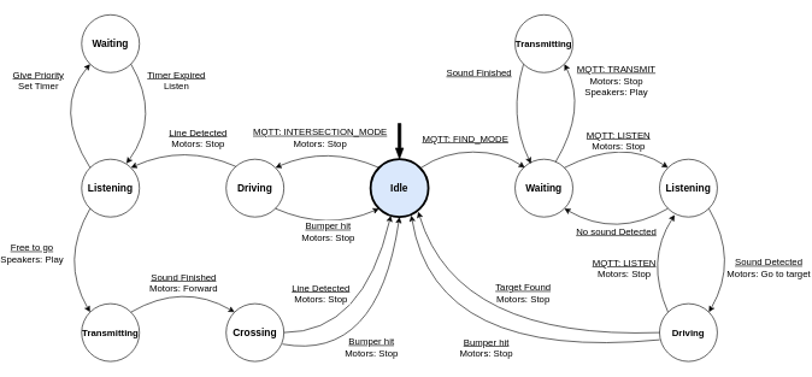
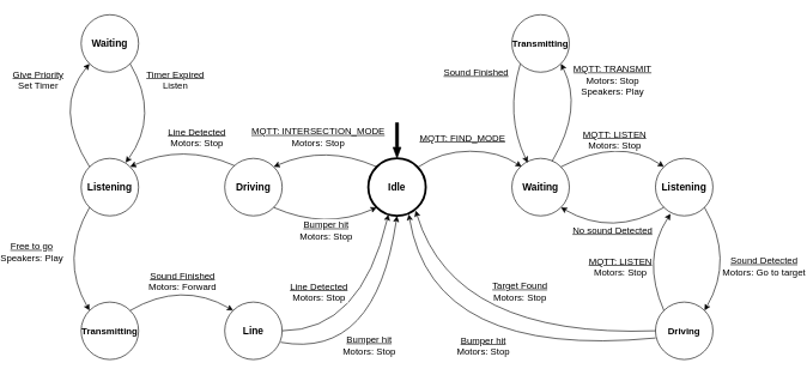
  <mxCell id="0" />
  <mxCell id="1" parent="0" />
  <mxCell id="2" value="Waiting" style="ellipse;whiteSpace=wrap;html=1;fontSize=14;fontStyle=1" parent="1" vertex="1"><mxGeometry x="660" y="220" width="80" height="80" as="geometry" /></mxCell>
  <mxCell id="3" value="Listening" style="ellipse;whiteSpace=wrap;html=1;fontSize=14;fontStyle=1" parent="1" vertex="1"><mxGeometry x="860" y="220" width="80" height="80" as="geometry" /></mxCell>
  <mxCell id="4" value="" style="curved=1;endArrow=classic;html=1;fontSize=14;entryX=0;entryY=0;entryDx=0;entryDy=0;exitX=1;exitY=0;exitDx=0;exitDy=0;" parent="1" source="2" target="3" edge="1" treatAsSingle="0"><mxGeometry width="50" height="50" relative="1" as="geometry"><mxPoint x="750" y="240" as="sourcePoint" /><mxPoint x="860" y="210" as="targetPoint" /><Array as="points"><mxPoint x="810" y="190" /></Array></mxGeometry></mxCell>
  <mxCell id="5" value="&lt;u&gt;MQTT: LISTEN&lt;/u&gt;&lt;br&gt;Motors: Stop" style="edgeLabel;html=1;align=center;verticalAlign=middle;resizable=0;points=[];fontSize=13;" parent="4" vertex="1" connectable="0"><mxGeometry x="0.306" y="1" relative="1" as="geometry"><mxPoint x="-22.15" y="-4.91" as="offset" /></mxGeometry></mxCell>
  <mxCell id="6" value="" style="curved=1;endArrow=classic;html=1;fontSize=14;exitX=1;exitY=1;exitDx=0;exitDy=0;entryX=1;entryY=0;entryDx=0;entryDy=0;" parent="1" source="3" target="22" edge="1" treatAsSingle="0"><mxGeometry width="50" height="50" relative="1" as="geometry"><mxPoint x="1030.004" y="458.284" as="sourcePoint" /><mxPoint x="1030.004" y="601.716" as="targetPoint" /><Array as="points"><mxPoint x="970" y="360" /></Array></mxGeometry></mxCell>
  <mxCell id="7" value="&lt;u&gt;Sound Detected&lt;br&gt;&lt;/u&gt;Motors: Go to target" style="edgeLabel;html=1;align=center;verticalAlign=middle;resizable=0;points=[];fontSize=13;" parent="6" vertex="1" connectable="0"><mxGeometry x="0.264" relative="1" as="geometry"><mxPoint x="51.08" y="-9.05" as="offset" /></mxGeometry></mxCell>
  <mxCell id="8" value="Transmitting" style="ellipse;whiteSpace=wrap;html=1;fontSize=13;fontStyle=1" parent="1" vertex="1"><mxGeometry x="660" y="20" width="80" height="80" as="geometry" /></mxCell>
  <mxCell id="9" value="" style="curved=1;endArrow=classic;html=1;fontSize=14;entryX=1;entryY=1;entryDx=0;entryDy=0;exitX=0.7;exitY=0.05;exitDx=0;exitDy=0;exitPerimeter=0;" parent="1" source="2" target="8" edge="1" treatAsSingle="0"><mxGeometry width="50" height="50" relative="1" as="geometry"><mxPoint x="720" y="210" as="sourcePoint" /><mxPoint x="770" y="80" as="targetPoint" /><Array as="points"><mxPoint x="760" y="150" /></Array></mxGeometry></mxCell>
  <mxCell id="10" value="&lt;u&gt;MQTT: TRANSMIT&lt;/u&gt;&lt;br&gt;Motors: Stop&lt;br&gt;Speakers: Play" style="edgeLabel;html=1;align=center;verticalAlign=middle;resizable=0;points=[];fontSize=13;rotation=0;" parent="9" vertex="1" connectable="0"><mxGeometry x="-0.204" y="-2" relative="1" as="geometry"><mxPoint x="50.59" y="-61.43" as="offset" /></mxGeometry></mxCell>
- <mxCell id="11" value="&lt;p style=&quot;line-height: 200%&quot;&gt;Idle&lt;/p&gt;" style="ellipse;whiteSpace=wrap;html=1;fontSize=14;fontStyle=1;strokeWidth=3;fillColor=#dae8fc;" parent="1" vertex="1"><mxGeometry x="460" y="220" width="80" height="80" as="geometry" /></mxCell>
+ <mxCell id="11" value="&lt;p style=&quot;line-height: 200%&quot;&gt;Idle&lt;/p&gt;" style="ellipse;whiteSpace=wrap;html=1;fontSize=14;fontStyle=1;strokeWidth=3;" parent="1" vertex="1"><mxGeometry x="460" y="220" width="80" height="80" as="geometry" /></mxCell>
  <mxCell id="12" value="" style="curved=1;endArrow=classic;html=1;fontSize=14;entryX=0;entryY=0;entryDx=0;entryDy=0;exitX=1;exitY=0;exitDx=0;exitDy=0;" parent="1" edge="1" treatAsSingle="0"><mxGeometry width="50" height="50" relative="1" as="geometry"><mxPoint x="530.004" y="231.716" as="sourcePoint" /><mxPoint x="673.436" y="231.716" as="targetPoint" /><Array as="points"><mxPoint x="561.72" y="210" /><mxPoint x="641.72" y="210" /></Array></mxGeometry></mxCell>
  <mxCell id="13" value="&lt;u&gt;MQTT: FIND_MODE&lt;/u&gt;" style="edgeLabel;html=1;align=center;verticalAlign=middle;resizable=0;points=[];fontSize=13;" parent="12" vertex="1" connectable="0"><mxGeometry x="0.306" y="1" relative="1" as="geometry"><mxPoint x="-35.28" y="-19" as="offset" /></mxGeometry></mxCell>
  <mxCell id="14" value="Driving" style="ellipse;whiteSpace=wrap;html=1;fontSize=14;fontStyle=1" parent="1" vertex="1"><mxGeometry x="260" y="220" width="80" height="80" as="geometry" /></mxCell>
  <mxCell id="15" value="Listening" style="ellipse;whiteSpace=wrap;html=1;fontSize=14;fontStyle=1" parent="1" vertex="1"><mxGeometry x="60" y="220" width="80" height="80" as="geometry" /></mxCell>
- <mxCell id="16" value="Crossing" style="ellipse;whiteSpace=wrap;html=1;fontSize=14;fontStyle=1" parent="1" vertex="1"><mxGeometry x="260" y="420" width="80" height="80" as="geometry" /></mxCell>
+ <mxCell id="16" value="Line" style="ellipse;whiteSpace=wrap;html=1;fontSize=14;fontStyle=1" parent="1" vertex="1"><mxGeometry x="260" y="420" width="80" height="80" as="geometry" /></mxCell>
  <mxCell id="17" value="Waiting" style="ellipse;whiteSpace=wrap;html=1;fontSize=14;fontStyle=1" parent="1" vertex="1"><mxGeometry x="60" y="20" width="80" height="80" as="geometry" /></mxCell>
  <mxCell id="18" value="" style="curved=1;endArrow=classic;html=1;fontSize=14;entryX=1;entryY=0;entryDx=0;entryDy=0;exitX=0;exitY=0;exitDx=0;exitDy=0;" parent="1" source="11" target="14" edge="1" treatAsSingle="0"><mxGeometry width="50" height="50" relative="1" as="geometry"><mxPoint x="450" y="150" as="sourcePoint" /><mxPoint x="330" y="220" as="targetPoint" /><Array as="points"><mxPoint x="400" y="200" /></Array></mxGeometry></mxCell>
  <mxCell id="19" value="&lt;u&gt;MQTT: INTERSECTION_MODE&lt;br&gt;&lt;/u&gt;Motors: Stop" style="edgeLabel;html=1;align=center;verticalAlign=middle;resizable=0;points=[];fontSize=13;" parent="18" vertex="1" connectable="0"><mxGeometry x="0.306" y="1" relative="1" as="geometry"><mxPoint x="11.16" y="-20.6" as="offset" /></mxGeometry></mxCell>
  <mxCell id="20" value="" style="curved=1;endArrow=classic;html=1;fontSize=14;exitX=0;exitY=0;exitDx=0;exitDy=0;entryX=1;entryY=0;entryDx=0;entryDy=0;" parent="1" target="15" edge="1" treatAsSingle="0"><mxGeometry width="50" height="50" relative="1" as="geometry"><mxPoint x="273.436" y="229.996" as="sourcePoint" /><mxPoint x="170" y="240" as="targetPoint" /><Array as="points"><mxPoint x="201.72" y="198.28" /></Array></mxGeometry></mxCell>
  <mxCell id="21" value="&lt;u&gt;Line Detected&lt;br&gt;&lt;/u&gt;Motors: Stop" style="edgeLabel;html=1;align=center;verticalAlign=middle;resizable=0;points=[];fontSize=13;" parent="20" vertex="1" connectable="0"><mxGeometry x="0.306" y="1" relative="1" as="geometry"><mxPoint x="41.15" y="-19.79" as="offset" /></mxGeometry></mxCell>
  <mxCell id="22" value="&lt;span style=&quot;font-size: 13px&quot;&gt;Driving&lt;/span&gt;" style="ellipse;whiteSpace=wrap;html=1;fontSize=14;fontStyle=1" parent="1" vertex="1"><mxGeometry x="860" y="420" width="80" height="80" as="geometry" /></mxCell>
  <mxCell id="23" value="" style="curved=1;endArrow=classic;html=1;fontSize=14;exitX=1;exitY=1;exitDx=0;exitDy=0;entryX=0;entryY=1;entryDx=0;entryDy=0;" parent="1" source="14" target="11" edge="1" treatAsSingle="0"><mxGeometry width="50" height="50" relative="1" as="geometry"><mxPoint x="330" y="320" as="sourcePoint" /><mxPoint x="473" y="330" as="targetPoint" /><Array as="points"><mxPoint x="400" y="320" /></Array></mxGeometry></mxCell>
  <mxCell id="24" value="&lt;u&gt;Bumper hit&lt;/u&gt;&lt;br&gt;Motors: Stop" style="edgeLabel;html=1;align=center;verticalAlign=middle;resizable=0;points=[];fontSize=13;" parent="23" vertex="1" connectable="0"><mxGeometry x="0.306" y="1" relative="1" as="geometry"><mxPoint x="-20.98" y="10.45" as="offset" /></mxGeometry></mxCell>
  <mxCell id="25" value="" style="curved=1;endArrow=classic;html=1;fontSize=14;exitX=0;exitY=1;exitDx=0;exitDy=0;entryX=0.275;entryY=0.075;entryDx=0;entryDy=0;entryPerimeter=0;" parent="1" source="8" target="2" edge="1" treatAsSingle="0"><mxGeometry width="50" height="50" relative="1" as="geometry"><mxPoint x="516.564" y="340.004" as="sourcePoint" /><mxPoint x="659.996" y="340.004" as="targetPoint" /><Array as="points"><mxPoint x="650" y="160" /></Array></mxGeometry></mxCell>
  <mxCell id="26" value="&lt;u&gt;Sound Finished&lt;/u&gt;&lt;br&gt;" style="edgeLabel;html=1;align=center;verticalAlign=middle;resizable=0;points=[];fontSize=13;" parent="25" vertex="1" connectable="0"><mxGeometry x="0.136" y="-15" relative="1" as="geometry"><mxPoint x="-30.46" y="-75.34" as="offset" /></mxGeometry></mxCell>
  <mxCell id="27" value="" style="curved=1;endArrow=classic;html=1;fontSize=14;exitX=0;exitY=1;exitDx=0;exitDy=0;entryX=0;entryY=0;entryDx=0;entryDy=0;" parent="1" source="15" target="46" edge="1" treatAsSingle="0"><mxGeometry width="50" height="50" relative="1" as="geometry"><mxPoint x="283.436" y="239.996" as="sourcePoint" /><mxPoint x="138.284" y="241.716" as="targetPoint" /><Array as="points"><mxPoint x="30" y="360" /></Array></mxGeometry></mxCell>
  <mxCell id="28" value="&lt;u&gt;Free to go&lt;br&gt;&lt;/u&gt;Speakers: Play" style="edgeLabel;html=1;align=center;verticalAlign=middle;resizable=0;points=[];fontSize=13;" parent="27" vertex="1" connectable="0"><mxGeometry x="0.306" y="1" relative="1" as="geometry"><mxPoint x="-53.45" y="-31.14" as="offset" /></mxGeometry></mxCell>
  <mxCell id="29" value="" style="curved=1;endArrow=classic;html=1;fontSize=14;exitX=1;exitY=0.5;exitDx=0;exitDy=0;entryX=0.35;entryY=0.975;entryDx=0;entryDy=0;entryPerimeter=0;" parent="1" source="16" target="11" edge="1" treatAsSingle="0"><mxGeometry width="50" height="50" relative="1" as="geometry"><mxPoint x="260.004" y="450.004" as="sourcePoint" /><mxPoint x="480" y="330" as="targetPoint" /><Array as="points"><mxPoint x="450" y="460" /></Array></mxGeometry></mxCell>
  <mxCell id="30" value="&lt;u&gt;Line Detected&lt;/u&gt;&lt;br&gt;Motors: Stop" style="edgeLabel;html=1;align=center;verticalAlign=middle;resizable=0;points=[];fontSize=13;" parent="29" vertex="1" connectable="0"><mxGeometry x="0.306" y="1" relative="1" as="geometry"><mxPoint x="-75.01" y="13.38" as="offset" /></mxGeometry></mxCell>
  <mxCell id="31" value="" style="curved=1;endArrow=classic;html=1;fontSize=14;exitX=0;exitY=0;exitDx=0;exitDy=0;entryX=0;entryY=1;entryDx=0;entryDy=0;" parent="1" source="15" target="17" edge="1" treatAsSingle="0"><mxGeometry width="50" height="50" relative="1" as="geometry"><mxPoint x="41.716" y="223.436" as="sourcePoint" /><mxPoint x="41.716" y="80.004" as="targetPoint" /><Array as="points"><mxPoint x="20" y="150" /></Array></mxGeometry></mxCell>
  <mxCell id="32" value="&lt;u&gt;Give Priority&lt;/u&gt;&lt;br&gt;Set Timer" style="edgeLabel;html=1;align=center;verticalAlign=middle;resizable=0;points=[];fontSize=13;" parent="31" vertex="1" connectable="0"><mxGeometry x="0.136" y="-15" relative="1" as="geometry"><mxPoint x="-34.26" y="-46.34" as="offset" /></mxGeometry></mxCell>
  <mxCell id="33" value="" style="curved=1;endArrow=classic;html=1;fontSize=14;exitX=1;exitY=1;exitDx=0;exitDy=0;entryX=0.775;entryY=0.075;entryDx=0;entryDy=0;entryPerimeter=0;" parent="1" source="17" target="15" edge="1" treatAsSingle="0"><mxGeometry width="50" height="50" relative="1" as="geometry"><mxPoint x="140.004" y="90.004" as="sourcePoint" /><mxPoint x="128" y="210" as="targetPoint" /><Array as="points"><mxPoint x="170" y="160" /></Array></mxGeometry></mxCell>
  <mxCell id="34" value="&lt;u&gt;Timer Expired&lt;/u&gt;&lt;br&gt;Listen" style="edgeLabel;html=1;align=center;verticalAlign=middle;resizable=0;points=[];fontSize=13;rotation=0;" parent="33" vertex="1" connectable="0"><mxGeometry x="-0.204" y="-2" relative="1" as="geometry"><mxPoint x="30.26" y="-36.34" as="offset" /></mxGeometry></mxCell>
  <mxCell id="35" value="" style="curved=1;endArrow=classic;html=1;fontSize=14;exitX=0.975;exitY=0.7;exitDx=0;exitDy=0;exitPerimeter=0;entryX=0.5;entryY=1;entryDx=0;entryDy=0;" parent="1" source="16" target="11" edge="1" treatAsSingle="0"><mxGeometry width="50" height="50" relative="1" as="geometry"><mxPoint x="150" y="470" as="sourcePoint" /><mxPoint x="520" y="360" as="targetPoint" /><Array as="points"><mxPoint x="470" y="500" /></Array></mxGeometry></mxCell>
  <mxCell id="36" value="&lt;u&gt;Bumper hit&lt;/u&gt;&lt;br&gt;Motors: Stop" style="edgeLabel;html=1;align=center;verticalAlign=middle;resizable=0;points=[];fontSize=13;" parent="35" vertex="1" connectable="0"><mxGeometry x="0.306" y="1" relative="1" as="geometry"><mxPoint x="-21.74" y="65.03" as="offset" /></mxGeometry></mxCell>
  <mxCell id="37" value="" style="endArrow=classic;html=1;fontSize=13;entryX=0.5;entryY=0;entryDx=0;entryDy=0;shape=flexArrow;fillColor=#000000;endWidth=6;endSize=4.67;width=4;" parent="1" target="11" edge="1"><mxGeometry width="50" height="50" relative="1" as="geometry"><mxPoint x="500" y="170" as="sourcePoint" /><mxPoint x="650" y="270" as="targetPoint" /></mxGeometry></mxCell>
  <mxCell id="38" value="" style="curved=1;endArrow=classic;html=1;fontSize=14;exitX=0;exitY=0.5;exitDx=0;exitDy=0;entryX=0.824;entryY=0.907;entryDx=0;entryDy=0;entryPerimeter=0;" parent="1" source="22" target="11" edge="1" treatAsSingle="0"><mxGeometry width="50" height="50" relative="1" as="geometry"><mxPoint x="1075" y="350" as="sourcePoint" /><mxPoint x="550" y="300" as="targetPoint" /><Array as="points"><mxPoint y="470" x="580" /></Array></mxGeometry></mxCell>
  <mxCell id="39" value="&lt;u&gt;Bumper hit&lt;/u&gt;&lt;br&gt;Motors: Stop" style="edgeLabel;html=1;align=center;verticalAlign=middle;resizable=0;points=[];fontSize=13;" parent="38" vertex="1" connectable="0"><mxGeometry x="0.136" y="-35" relative="1" as="geometry"><mxPoint x="26.08" y="45.52" as="offset" /></mxGeometry></mxCell>
  <mxCell id="40" value="" style="curved=1;endArrow=classic;html=1;fontSize=14;exitX=0.002;exitY=0.625;exitDx=0;exitDy=0;exitPerimeter=0;entryX=0.705;entryY=0.972;entryDx=0;entryDy=0;entryPerimeter=0;" parent="1" source="22" target="11" edge="1" treatAsSingle="0"><mxGeometry width="50" height="50" relative="1" as="geometry"><mxPoint x="1070" y="380" as="sourcePoint" /><mxPoint x="520" y="310" as="targetPoint" /><Array as="points"><mxPoint x="550" y="500" /></Array></mxGeometry></mxCell>
  <mxCell id="41" value="&lt;u&gt;Target Found&lt;br&gt;&lt;/u&gt;Motors: Stop" style="edgeLabel;html=1;align=center;verticalAlign=middle;resizable=0;points=[];fontSize=13;" parent="40" vertex="1" connectable="0"><mxGeometry x="0.136" y="-35" relative="1" as="geometry"><mxPoint x="105.84" y="-58.47" as="offset" /></mxGeometry></mxCell>
  <mxCell id="42" value="" style="curved=1;endArrow=classic;html=1;fontSize=14;entryX=0.263;entryY=0.963;entryDx=0;entryDy=0;entryPerimeter=0;exitX=0;exitY=0;exitDx=0;exitDy=0;" parent="1" source="22" target="3" edge="1"><mxGeometry width="50" height="50" relative="1" as="geometry"><mxPoint x="910" y="380" as="sourcePoint" /><mxPoint x="1081.716" y="241.716" as="targetPoint" /><Array as="points"><mxPoint x="840" y="360" /></Array></mxGeometry></mxCell>
  <mxCell id="43" value="" style="curved=1;endArrow=classic;html=1;fontSize=14;entryX=1;entryY=1;entryDx=0;entryDy=0;exitX=0;exitY=1;exitDx=0;exitDy=0;" parent="1" source="3" target="2" edge="1" treatAsSingle="0"><mxGeometry width="50" height="50" relative="1" as="geometry"><mxPoint x="938.284" y="298.284" as="sourcePoint" /><mxPoint x="1081.716" y="298.284" as="targetPoint" /><Array as="points"><mxPoint x="800" y="330" /></Array></mxGeometry></mxCell>
  <mxCell id="44" value="&lt;u&gt;No sound Detected&lt;/u&gt;" style="edgeLabel;html=1;align=center;verticalAlign=middle;resizable=0;points=[];fontSize=13;" parent="43" vertex="1" connectable="0"><mxGeometry x="0.264" relative="1" as="geometry"><mxPoint x="18.79" y="0.93" as="offset" /></mxGeometry></mxCell>
  <mxCell id="45" value="&lt;u&gt;MQTT: LISTEN&lt;/u&gt;&lt;br&gt;Motors: Stop" style="edgeLabel;html=1;align=center;verticalAlign=middle;resizable=0;points=[];fontSize=13;" parent="1" vertex="1" connectable="0"><mxGeometry x="810.003" y="370.003" as="geometry" /></mxCell>
  <mxCell id="46" value="Transmitting" style="ellipse;whiteSpace=wrap;html=1;fontSize=13;fontStyle=1" parent="1" vertex="1"><mxGeometry x="60" y="420" width="80" height="80" as="geometry" /></mxCell>
  <mxCell id="47" value="" style="curved=1;endArrow=classic;html=1;fontSize=14;exitX=1;exitY=0;exitDx=0;exitDy=0;entryX=0;entryY=0;entryDx=0;entryDy=0;" parent="1" source="46" target="16" edge="1" treatAsSingle="0"><mxGeometry width="50" height="50" relative="1" as="geometry"><mxPoint x="221.716" y="298.284" as="sourcePoint" /><mxPoint x="221.716" y="441.716" as="targetPoint" /><Array as="points"><mxPoint x="200" y="390" /></Array></mxGeometry></mxCell>
  <mxCell id="48" value="&lt;u&gt;Sound Finished&lt;br&gt;&lt;/u&gt;Motors: Forward" style="edgeLabel;html=1;align=center;verticalAlign=middle;resizable=0;points=[];fontSize=13;" parent="47" vertex="1" connectable="0"><mxGeometry x="0.306" y="1" relative="1" as="geometry"><mxPoint x="-22.14" y="-11.72" as="offset" /></mxGeometry></mxCell>
